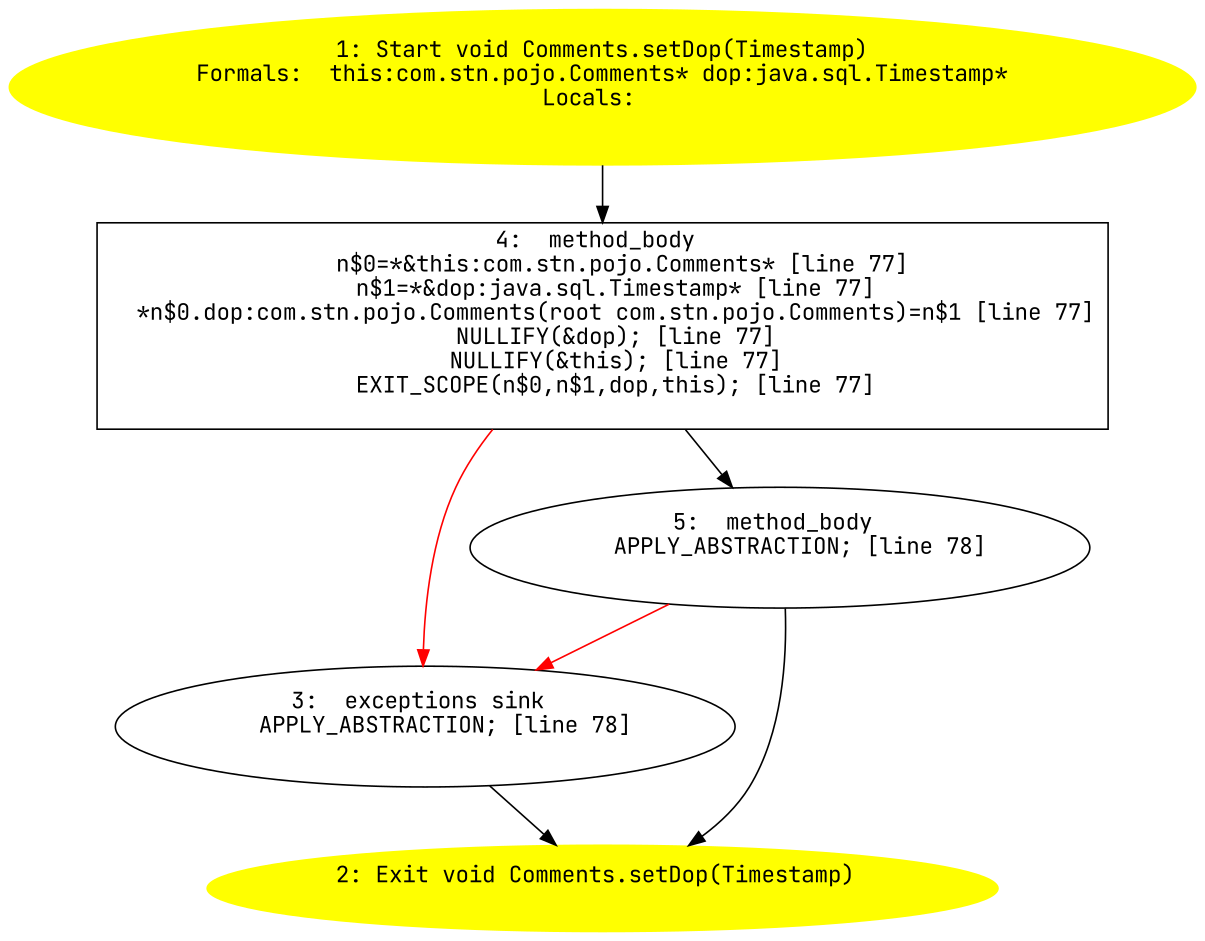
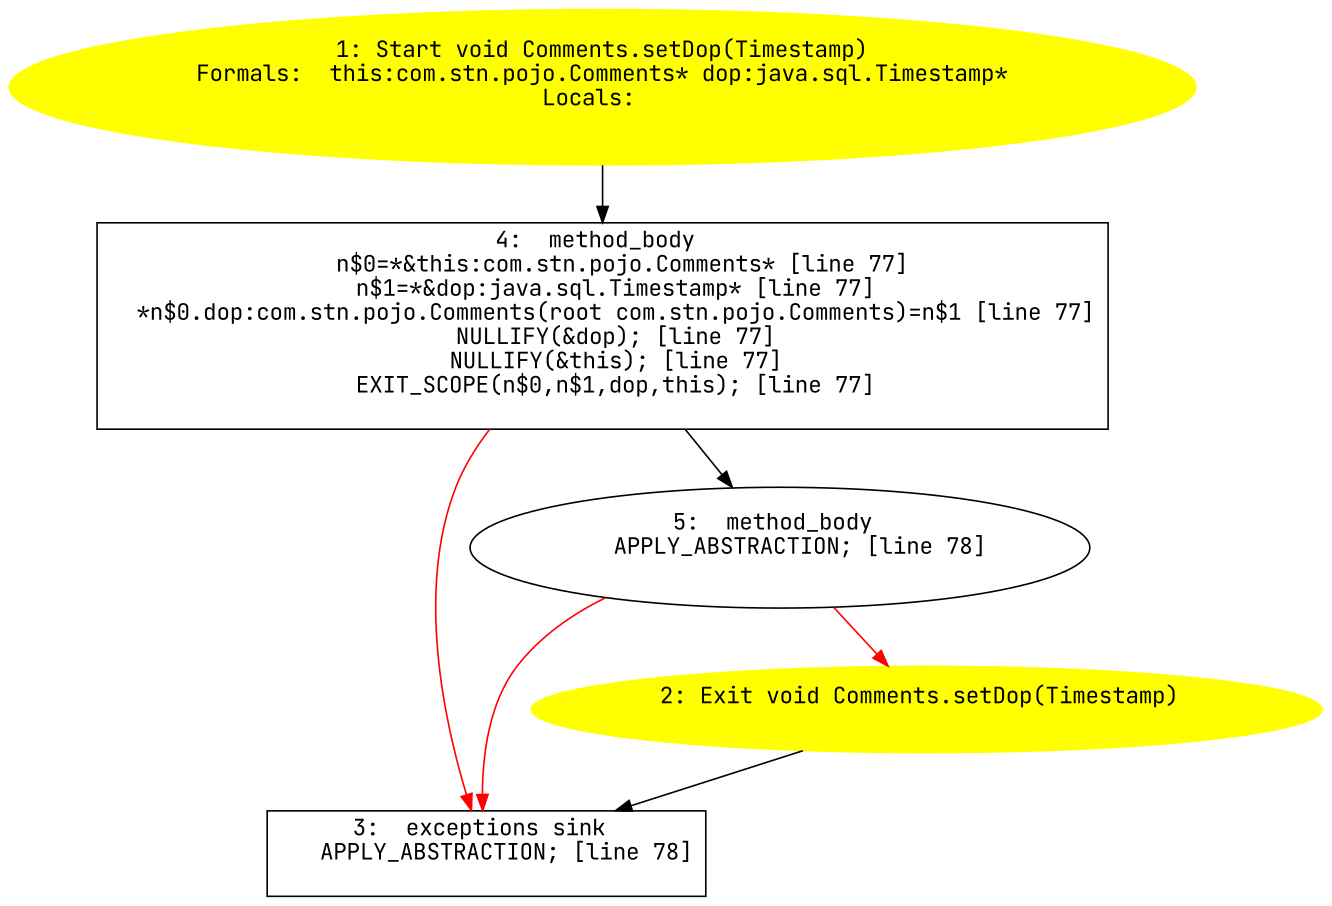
  digraph {
    fontname="JetBrains Mono"
    node [fontname="JetBrains Mono"]
    edge [fontname="JetBrains Mono"]
    n1 [color=yellow label="1: Start void Comments.setDop(Timestamp)\nFormals:  this:com.stn.pojo.Comments* dop:java.sql.Timestamp*\nLocals:  \n  " style=filled]
    n2 [label="4:  method_body \n   n$0=*&this:com.stn.pojo.Comments* [line 77]\n  n$1=*&dop:java.sql.Timestamp* [line 77]\n  *n$0.dop:com.stn.pojo.Comments(root com.stn.pojo.Comments)=n$1 [line 77]\n  NULLIFY(&dop); [line 77]\n  NULLIFY(&this); [line 77]\n  EXIT_SCOPE(n$0,n$1,dop,this); [line 77]\n " shape=box]
-   n3 [label="3:  exceptions sink \n   APPLY_ABSTRACTION; [line 78]\n " shape=ellipse]
+   n3 [label="3:  exceptions sink \n   APPLY_ABSTRACTION; [line 78]\n " shape=box]
    n4 [label="5:  method_body \n   APPLY_ABSTRACTION; [line 78]\n " shape=ellipse]
    n5 [color=yellow label="2: Exit void Comments.setDop(Timestamp) \n  " style=filled]
    n1 -> n2
    n2 -> n3 [color=red]
    n2 -> n4
-   n3 -> n5
+   n5 -> n3
    n4 -> n3 [color=red]
-   n4 -> n5
+   n4 -> n5 [color=red]
  }
